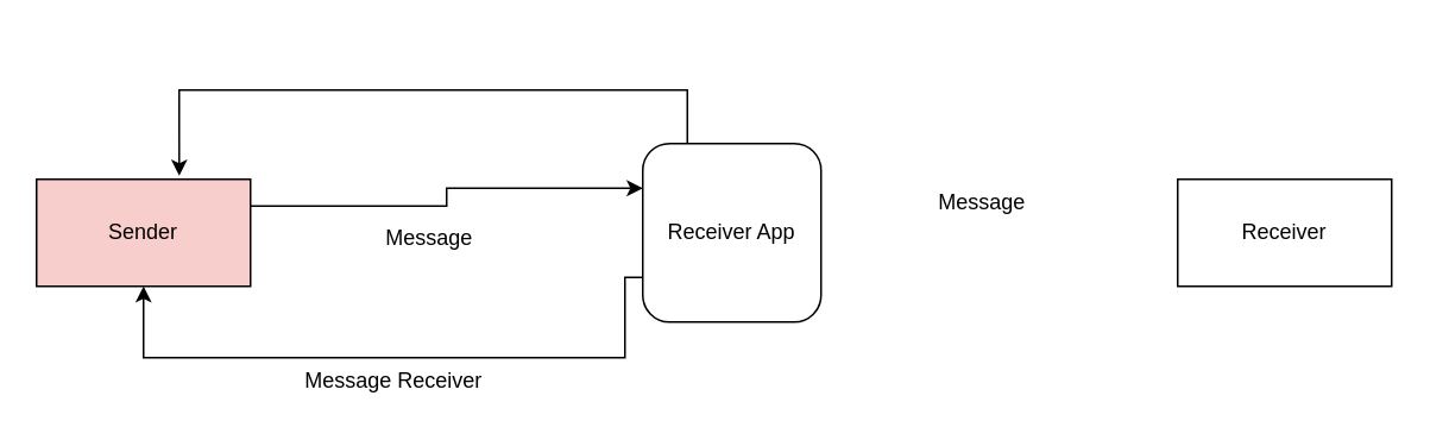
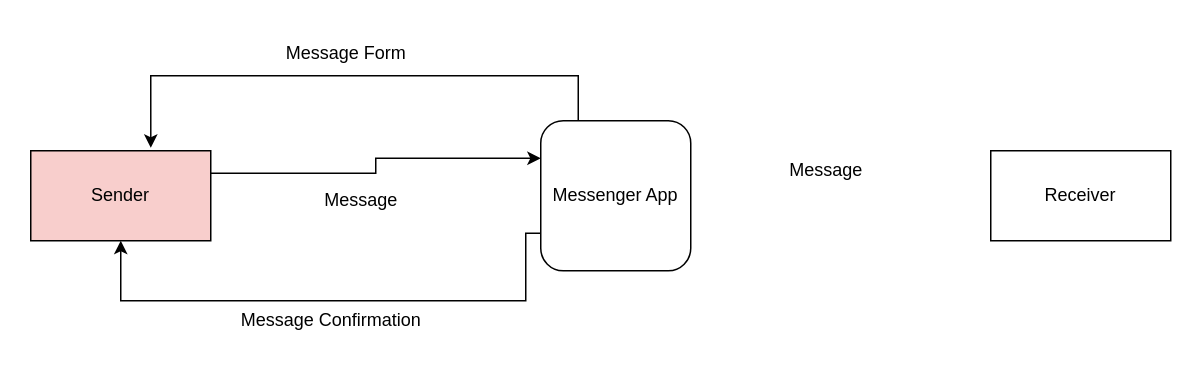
  <mxCell id="0" />
  <mxCell id="1" parent="0" />
  <mxCell id="2" style="edgeStyle=orthogonalEdgeStyle;rounded=0;orthogonalLoop=1;jettySize=auto;html=1;exitX=1;exitY=0.25;exitDx=0;exitDy=0;entryX=0;entryY=0.25;entryDx=0;entryDy=0;" edge="1" parent="1" source="3" target="6"><mxGeometry relative="1" as="geometry" /></mxCell>
  <mxCell id="3" value="Sender" style="rounded=0;whiteSpace=wrap;html=1;fillColor=#f8cecc;" vertex="1" parent="1"><mxGeometry x="20" y="100" width="120" height="60" as="geometry" /></mxCell>
  <mxCell id="4" value="Receiver" style="rounded=0;whiteSpace=wrap;html=1;" vertex="1" parent="1"><mxGeometry x="660" y="100" width="120" height="60" as="geometry" /></mxCell>
  <mxCell id="5" style="edgeStyle=orthogonalEdgeStyle;rounded=0;orthogonalLoop=1;jettySize=auto;html=1;exitX=0;exitY=0.75;exitDx=0;exitDy=0;entryX=0.5;entryY=1;entryDx=0;entryDy=0;" edge="1" parent="1" source="6" target="3"><mxGeometry relative="1" as="geometry"><Array as="points"><mxPoint x="350" y="155" /><mxPoint x="350" y="200" /><mxPoint x="80" y="200" /></Array></mxGeometry></mxCell>
- <mxCell id="6" value="Receiver App" style="rounded=1;whiteSpace=wrap;html=1;" vertex="1" parent="1"><mxGeometry x="360" y="80" width="100" height="100" as="geometry" /></mxCell>
+ <mxCell id="6" value="Messenger App" style="rounded=1;whiteSpace=wrap;html=1;" vertex="1" parent="1"><mxGeometry x="360" y="80" width="100" height="100" as="geometry" /></mxCell>
  <mxCell id="7" value="Message" style="text;html=1;align=center;verticalAlign=middle;resizable=0;points=[];autosize=1;strokeColor=none;fillColor=none;" vertex="1" parent="1"><mxGeometry x="515" y="98" width="70" height="30" as="geometry" /></mxCell>
  <mxCell id="8" style="edgeStyle=orthogonalEdgeStyle;rounded=0;orthogonalLoop=1;jettySize=auto;html=1;exitX=0.25;exitY=0;exitDx=0;exitDy=0;entryX=0.667;entryY=-0.033;entryDx=0;entryDy=0;entryPerimeter=0;" edge="1" parent="1" source="6" target="3"><mxGeometry relative="1" as="geometry"><Array as="points"><mxPoint x="385" y="50" /><mxPoint x="100" y="50" /></Array></mxGeometry></mxCell>
+ <mxCell id="9" value="Message Form" style="text;html=1;align=center;verticalAlign=middle;resizable=0;points=[];autosize=1;strokeColor=none;fillColor=none;" vertex="1" parent="1"><mxGeometry x="180" y="20" width="100" height="30" as="geometry" /></mxCell>
  <mxCell id="10" value="Message" style="text;html=1;align=center;verticalAlign=middle;resizable=0;points=[];autosize=1;strokeColor=none;fillColor=none;" vertex="1" parent="1"><mxGeometry x="205" y="118" width="70" height="30" as="geometry" /></mxCell>
- <mxCell id="11" value="Message Receiver" style="text;html=1;align=center;verticalAlign=middle;resizable=0;points=[];autosize=1;strokeColor=none;fillColor=none;" vertex="1" parent="1"><mxGeometry x="150" y="198" width="140" height="30" as="geometry" /></mxCell>
+ <mxCell id="11" value="Message Confirmation" style="text;html=1;align=center;verticalAlign=middle;resizable=0;points=[];autosize=1;strokeColor=none;fillColor=none;" vertex="1" parent="1"><mxGeometry x="150" y="198" width="140" height="30" as="geometry" /></mxCell>
